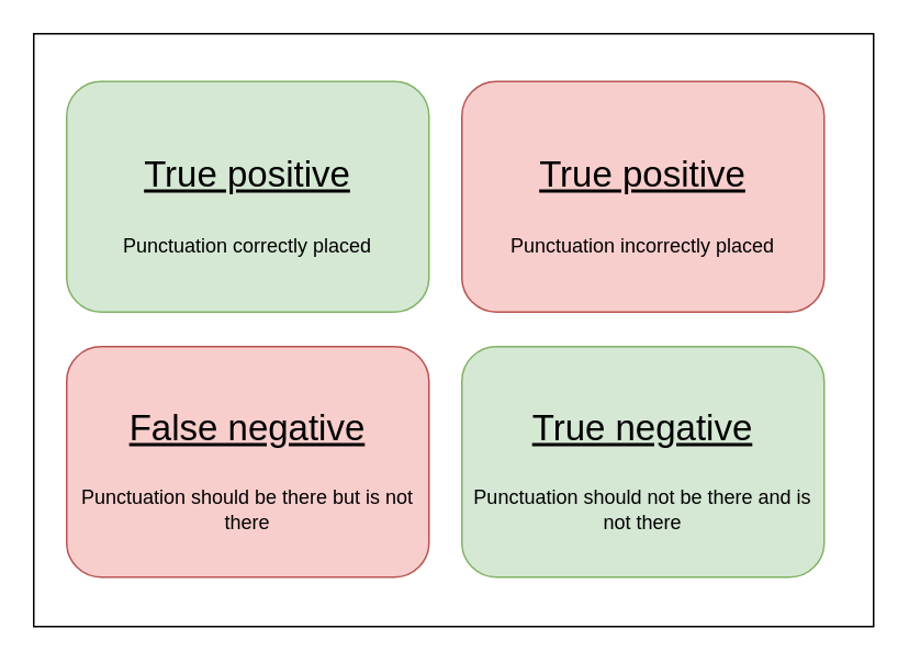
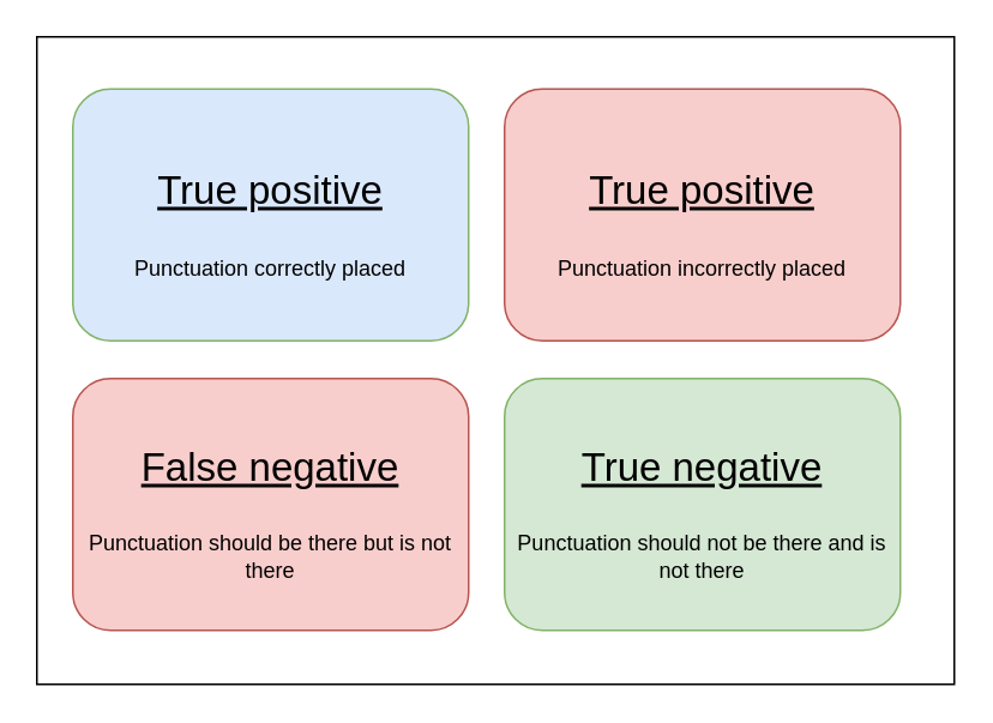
  <mxCell id="0" />
  <mxCell id="1" parent="0" />
  <mxCell id="2" value="" style="rounded=0;whiteSpace=wrap;html=1;" vertex="1" parent="1"><mxGeometry width="510" height="360" as="geometry" x="20" y="20" /></mxCell>
- <mxCell id="3" value="&lt;p style=&quot;line-height: 120% ; font-size: 22px&quot;&gt;&lt;font style=&quot;font-size: 22px&quot;&gt;&lt;u&gt;True positive&lt;/u&gt;&lt;/font&gt;&lt;/p&gt;&lt;p style=&quot;line-height: 120%&quot;&gt;Punctuation correctly placed&lt;/p&gt;" style="rounded=1;whiteSpace=wrap;html=1;align=center;fillColor=#d5e8d4;strokeColor=#82b366;" vertex="1" parent="1"><mxGeometry x="40" y="49" width="220" height="140" as="geometry" /></mxCell>
+ <mxCell id="3" value="&lt;p style=&quot;line-height: 120% ; font-size: 22px&quot;&gt;&lt;font style=&quot;font-size: 22px&quot;&gt;&lt;u&gt;True positive&lt;/u&gt;&lt;/font&gt;&lt;/p&gt;&lt;p style=&quot;line-height: 120%&quot;&gt;Punctuation correctly placed&lt;/p&gt;" style="rounded=1;whiteSpace=wrap;html=1;align=center;fillColor=#dae8fc;strokeColor=#82b366;" vertex="1" parent="1"><mxGeometry x="40" y="49" width="220" height="140" as="geometry" /></mxCell>
  <mxCell id="4" value="&lt;p style=&quot;line-height: 120% ; font-size: 22px&quot;&gt;&lt;font style=&quot;font-size: 22px&quot;&gt;&lt;u&gt;True negative&lt;/u&gt;&lt;/font&gt;&lt;/p&gt;&lt;p style=&quot;line-height: 120%&quot;&gt;Punctuation should not be there and is not there&lt;/p&gt;" style="rounded=1;whiteSpace=wrap;html=1;align=center;fillColor=#d5e8d4;strokeColor=#82b366;" vertex="1" parent="1"><mxGeometry x="280" y="210" width="220" height="140" as="geometry" /></mxCell>
  <mxCell id="5" value="&lt;p style=&quot;line-height: 120% ; font-size: 22px&quot;&gt;&lt;font style=&quot;font-size: 22px&quot;&gt;&lt;u&gt;False negative&lt;/u&gt;&lt;/font&gt;&lt;/p&gt;&lt;p style=&quot;line-height: 120%&quot;&gt;Punctuation should be there but is not there&lt;/p&gt;" style="rounded=1;whiteSpace=wrap;html=1;align=center;fillColor=#f8cecc;strokeColor=#b85450;" vertex="1" parent="1"><mxGeometry x="40" y="210" width="220" height="140" as="geometry" /></mxCell>
  <mxCell id="6" style="edgeStyle=orthogonalEdgeStyle;rounded=0;orthogonalLoop=1;jettySize=auto;html=1;exitX=0.5;exitY=1;exitDx=0;exitDy=0;" edge="1" parent="1" source="2" target="2"><mxGeometry relative="1" as="geometry" /></mxCell>
  <mxCell id="7" value="&lt;p style=&quot;line-height: 120% ; font-size: 22px&quot;&gt;&lt;font style=&quot;font-size: 22px&quot;&gt;&lt;u&gt;True positive&lt;/u&gt;&lt;/font&gt;&lt;/p&gt;&lt;p style=&quot;line-height: 120%&quot;&gt;Punctuation incorrectly placed&lt;/p&gt;" style="rounded=1;whiteSpace=wrap;html=1;align=center;fillColor=#f8cecc;strokeColor=#b85450;" vertex="1" parent="1"><mxGeometry x="280" y="49" width="220" height="140" as="geometry" /></mxCell>
